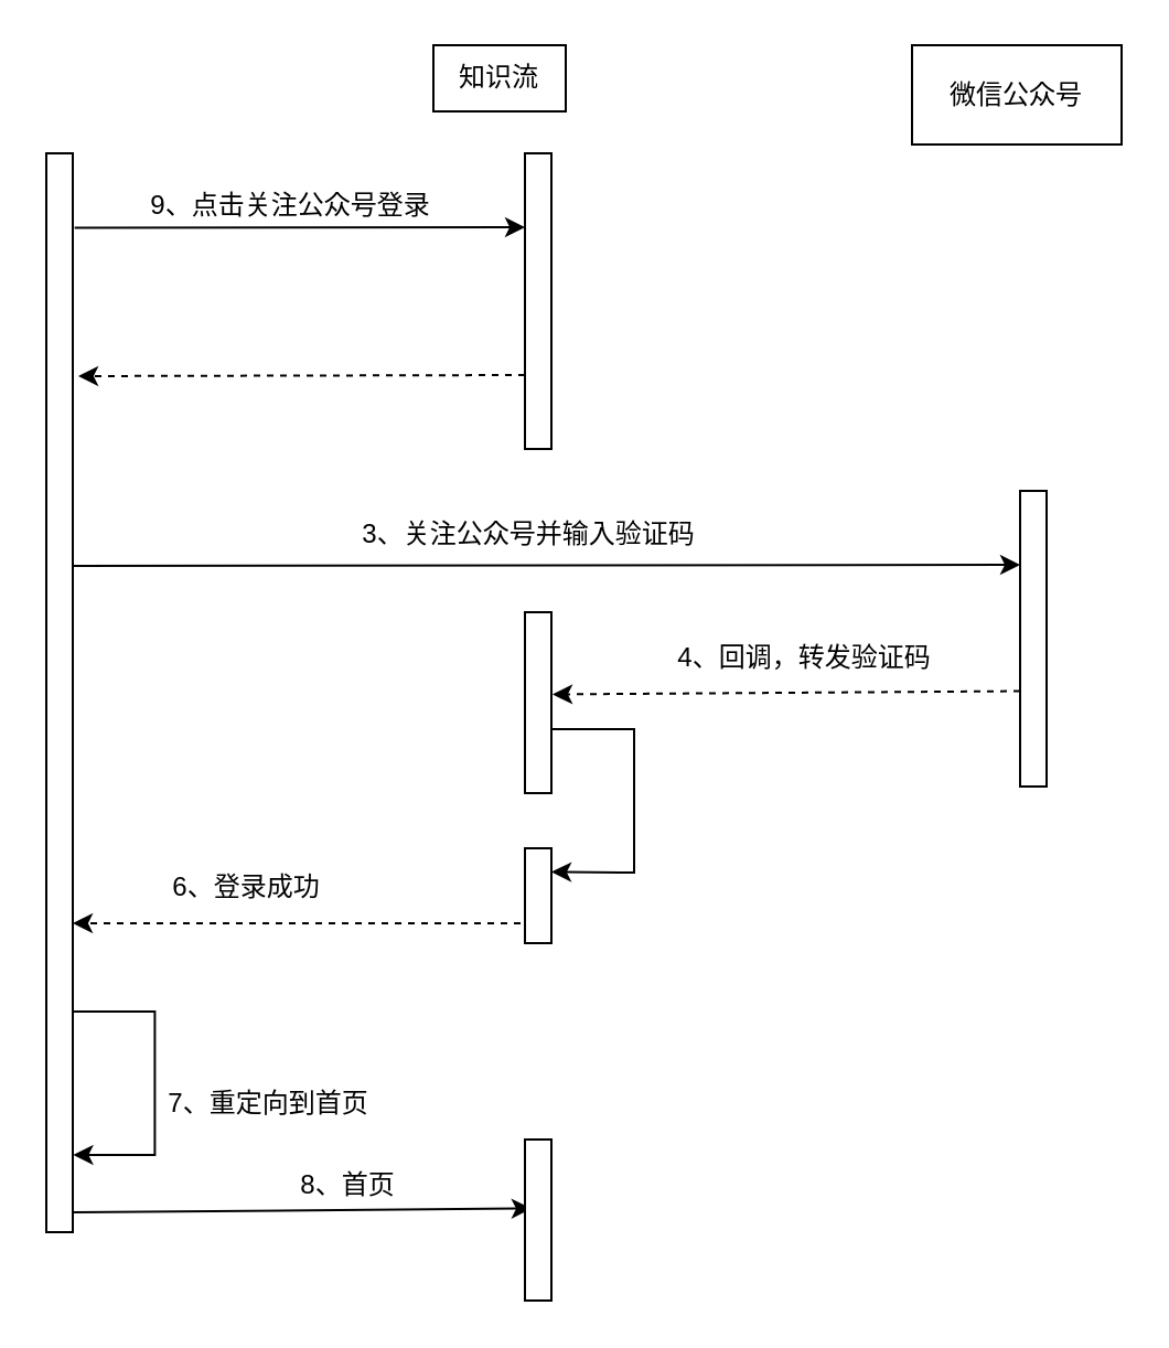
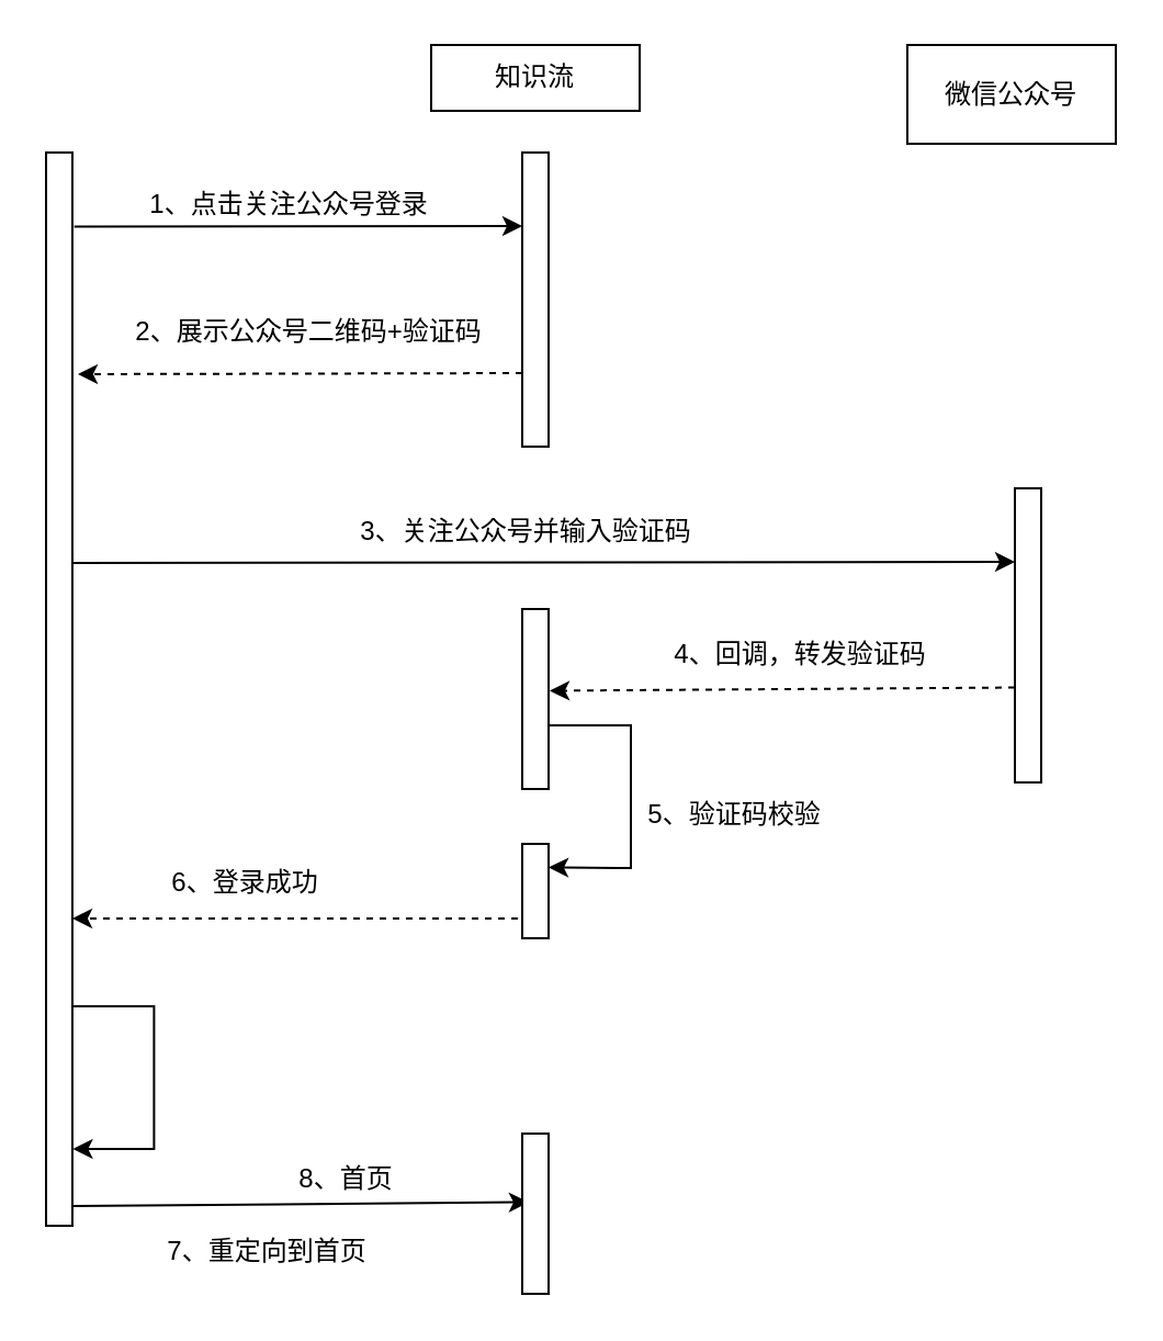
  <mxCell id="0" />
  <mxCell id="1" parent="0" />
  <mxCell id="2" value="" style="rounded=0;whiteSpace=wrap;html=1;" vertex="1" parent="1"><mxGeometry x="20.5" y="69" width="12" height="489" as="geometry" /></mxCell>
- <mxCell id="3" value="知识流" style="rounded=0;whiteSpace=wrap;html=1;" vertex="1" parent="1"><mxGeometry x="196" y="20" width="60" height="30" as="geometry" /></mxCell>
+ <mxCell id="3" value="知识流" style="rounded=0;whiteSpace=wrap;html=1;" vertex="1" parent="1"><mxGeometry x="196" y="20" width="95" height="30" as="geometry" /></mxCell>
  <mxCell id="4" value="微信公众号" style="rounded=0;whiteSpace=wrap;html=1;" vertex="1" parent="1"><mxGeometry x="413" y="20" width="95" height="45" as="geometry" /></mxCell>
  <mxCell id="5" value="" style="endArrow=classic;html=1;rounded=0;exitX=1.069;exitY=0.069;exitDx=0;exitDy=0;entryX=0;entryY=0.25;entryDx=0;entryDy=0;exitPerimeter=0;" edge="1" parent="1" source="2" target="8"><mxGeometry width="50" height="50" relative="1" as="geometry"><mxPoint x="4" y="190.5" as="sourcePoint" /><mxPoint x="214.5" y="189" as="targetPoint" /></mxGeometry></mxCell>
- <mxCell id="6" value="9、点击关注公众号登录" style="text;html=1;align=center;verticalAlign=middle;resizable=0;points=[];autosize=1;strokeColor=none;fillColor=none;" vertex="1" parent="1"><mxGeometry x="58" y="80" width="145" height="26" as="geometry" /></mxCell>
+ <mxCell id="6" value="1、点击关注公众号登录" style="text;html=1;align=center;verticalAlign=middle;resizable=0;points=[];autosize=1;strokeColor=none;fillColor=none;" vertex="1" parent="1"><mxGeometry x="58" y="80" width="145" height="26" as="geometry" /></mxCell>
  <mxCell id="7" value="" style="endArrow=classic;html=1;rounded=0;exitX=0;exitY=0.75;exitDx=0;exitDy=0;dashed=1;" edge="1" parent="1" source="8"><mxGeometry width="50" height="50" relative="1" as="geometry"><mxPoint x="250.5" y="257" as="sourcePoint" /><mxPoint x="35" y="170" as="targetPoint" /></mxGeometry></mxCell>
  <mxCell id="8" value="" style="rounded=0;whiteSpace=wrap;html=1;" vertex="1" parent="1"><mxGeometry x="237.5" y="69" width="12" height="134" as="geometry" /></mxCell>
+ <mxCell id="9" value="2、展示公众号二维码+验证码" style="text;html=1;align=center;verticalAlign=middle;resizable=0;points=[];autosize=1;strokeColor=none;fillColor=none;" vertex="1" parent="1"><mxGeometry x="52" y="138" width="176" height="26" as="geometry" /></mxCell>
  <mxCell id="10" value="" style="rounded=0;whiteSpace=wrap;html=1;" vertex="1" parent="1"><mxGeometry x="462" y="222" width="12" height="134" as="geometry" /></mxCell>
  <mxCell id="11" value="" style="endArrow=classic;html=1;rounded=0;entryX=0;entryY=0.25;entryDx=0;entryDy=0;" edge="1" parent="1" target="10"><mxGeometry width="50" height="50" relative="1" as="geometry"><mxPoint x="33" y="256" as="sourcePoint" /><mxPoint x="237.5" y="273" as="targetPoint" /></mxGeometry></mxCell>
  <mxCell id="12" value="3、关注公众号并输入验证码" style="text;html=1;align=center;verticalAlign=middle;resizable=0;points=[];autosize=1;strokeColor=none;fillColor=none;" vertex="1" parent="1"><mxGeometry x="154" y="229" width="169" height="26" as="geometry" /></mxCell>
  <mxCell id="13" value="" style="edgeStyle=orthogonalEdgeStyle;rounded=0;orthogonalLoop=1;jettySize=auto;html=1;entryX=1;entryY=0.25;entryDx=0;entryDy=0;" edge="1" parent="1" target="17"><mxGeometry relative="1" as="geometry"><mxPoint x="249.78" y="330" as="sourcePoint" /><mxPoint x="249.504" y="422.23" as="targetPoint" /><Array as="points"><mxPoint x="287" y="330" /><mxPoint x="287" y="395" /><mxPoint x="281" y="395" /></Array></mxGeometry></mxCell>
  <mxCell id="14" value="" style="rounded=0;whiteSpace=wrap;html=1;" vertex="1" parent="1"><mxGeometry x="237.5" y="277" width="12" height="82" as="geometry" /></mxCell>
  <mxCell id="15" value="" style="endArrow=classic;html=1;rounded=0;exitX=0;exitY=0.75;exitDx=0;exitDy=0;dashed=1;" edge="1" parent="1"><mxGeometry width="50" height="50" relative="1" as="geometry"><mxPoint x="462" y="312.75" as="sourcePoint" /><mxPoint x="250" y="314.25" as="targetPoint" /></mxGeometry></mxCell>
  <mxCell id="16" value="4、回调，转发验证码" style="text;html=1;align=center;verticalAlign=middle;resizable=0;points=[];autosize=1;strokeColor=none;fillColor=none;" vertex="1" parent="1"><mxGeometry x="297" y="285" width="133" height="26" as="geometry" /></mxCell>
  <mxCell id="17" value="" style="rounded=0;whiteSpace=wrap;html=1;" vertex="1" parent="1"><mxGeometry x="237.5" y="384" width="12" height="43" as="geometry" /></mxCell>
+ <mxCell id="18" value="5、验证码校验" style="text;html=1;align=center;verticalAlign=middle;resizable=0;points=[];autosize=1;strokeColor=none;fillColor=none;" vertex="1" parent="1"><mxGeometry x="285" y="358" width="97" height="26" as="geometry" /></mxCell>
  <mxCell id="19" value="" style="endArrow=classic;html=1;rounded=0;exitX=0;exitY=0.75;exitDx=0;exitDy=0;dashed=1;" edge="1" parent="1"><mxGeometry width="50" height="50" relative="1" as="geometry"><mxPoint x="235.5" y="418" as="sourcePoint" /><mxPoint x="32.5" y="418" as="targetPoint" /></mxGeometry></mxCell>
  <mxCell id="20" value="6、登录成功" style="text;html=1;align=center;verticalAlign=middle;resizable=0;points=[];autosize=1;strokeColor=none;fillColor=none;" vertex="1" parent="1"><mxGeometry x="68" y="389" width="85" height="26" as="geometry" /></mxCell>
  <mxCell id="21" value="" style="edgeStyle=orthogonalEdgeStyle;rounded=0;orthogonalLoop=1;jettySize=auto;html=1;entryX=1;entryY=0.25;entryDx=0;entryDy=0;" edge="1" parent="1"><mxGeometry relative="1" as="geometry"><mxPoint x="32.5" y="458" as="sourcePoint" /><mxPoint x="32.72" y="523" as="targetPoint" /><Array as="points"><mxPoint x="69.72" y="458" /><mxPoint x="69.72" y="523" /><mxPoint x="63.72" y="523" /></Array></mxGeometry></mxCell>
- <mxCell id="22" value="7、重定向到首页" style="text;html=1;align=center;verticalAlign=middle;resizable=0;points=[];autosize=1;strokeColor=none;fillColor=none;" vertex="1" parent="1"><mxGeometry x="66" y="487" width="109" height="26" as="geometry" /></mxCell>
+ <mxCell id="22" value="7、重定向到首页" style="text;html=1;align=center;verticalAlign=middle;resizable=0;points=[];autosize=1;strokeColor=none;fillColor=none;" vertex="1" parent="1"><mxGeometry x="66" y="557" width="109" height="26" as="geometry" /></mxCell>
  <mxCell id="23" value="" style="endArrow=classic;html=1;rounded=0;exitX=1.069;exitY=0.069;exitDx=0;exitDy=0;exitPerimeter=0;entryX=0.245;entryY=0.428;entryDx=0;entryDy=0;entryPerimeter=0;" edge="1" parent="1" target="24"><mxGeometry width="50" height="50" relative="1" as="geometry"><mxPoint x="33" y="549" as="sourcePoint" /><mxPoint x="235" y="547" as="targetPoint" /></mxGeometry></mxCell>
  <mxCell id="24" value="" style="rounded=0;whiteSpace=wrap;html=1;" vertex="1" parent="1"><mxGeometry x="237.5" y="516" width="12" height="73" as="geometry" /></mxCell>
  <mxCell id="25" value="8、首页" style="text;html=1;align=center;verticalAlign=middle;resizable=0;points=[];autosize=1;strokeColor=none;fillColor=none;" vertex="1" parent="1"><mxGeometry x="126" y="524" width="61" height="26" as="geometry" /></mxCell>
